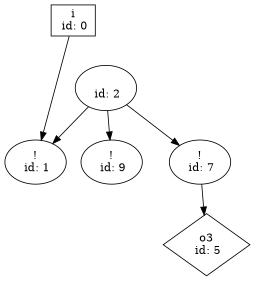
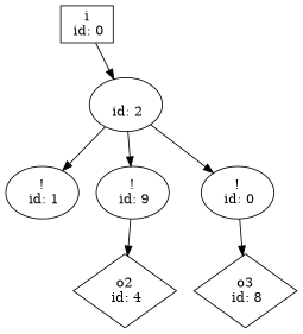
  digraph {
    n1 [label="i\n id: 0" shape=box]
    n2 [label="\n id: 2"]
    n3 [label="!\n id: 1"]
    n4 [label="!\n id: 9"]
-   n5 [label="!\n id: 7"]
-   n7 [label="o3\n id: 5" shape=diamond]
-   n1 -> n3
+   n5 [label="!\n id: 0"]
+   n6 [label="o2\n id: 4" shape=diamond]
+   n7 [label="o3\n id: 8" shape=diamond]
+   n1 -> n2
    n2 -> n3
    n2 -> n4
    n2 -> n5
+   n4 -> n6
    n5 -> n7
  }
